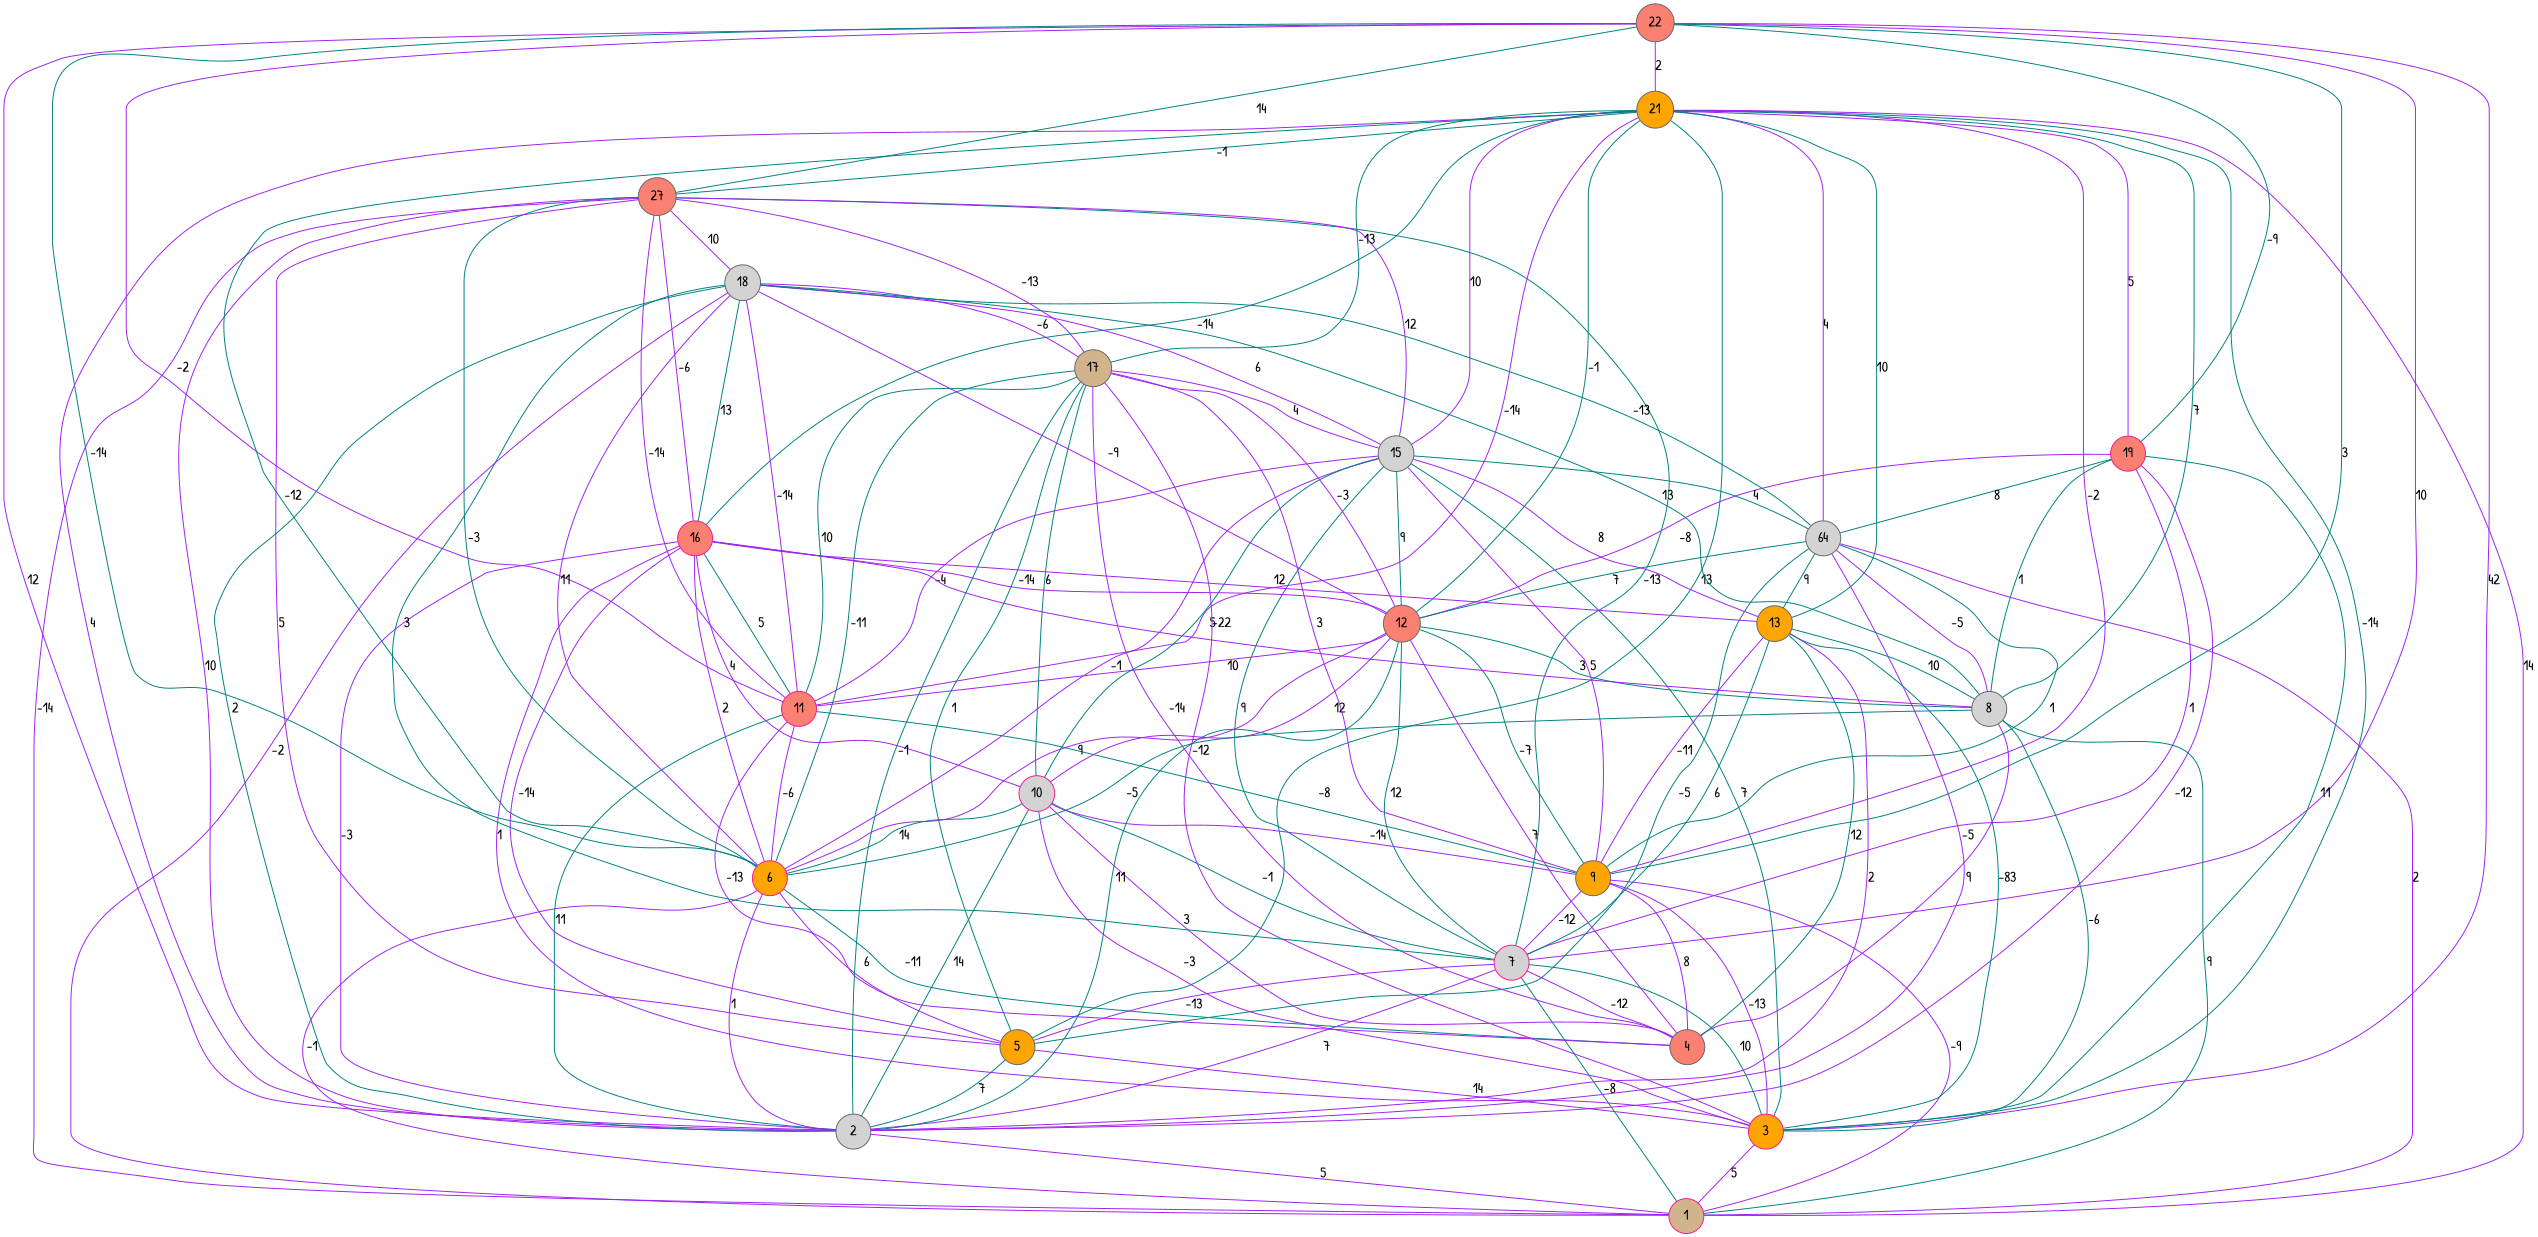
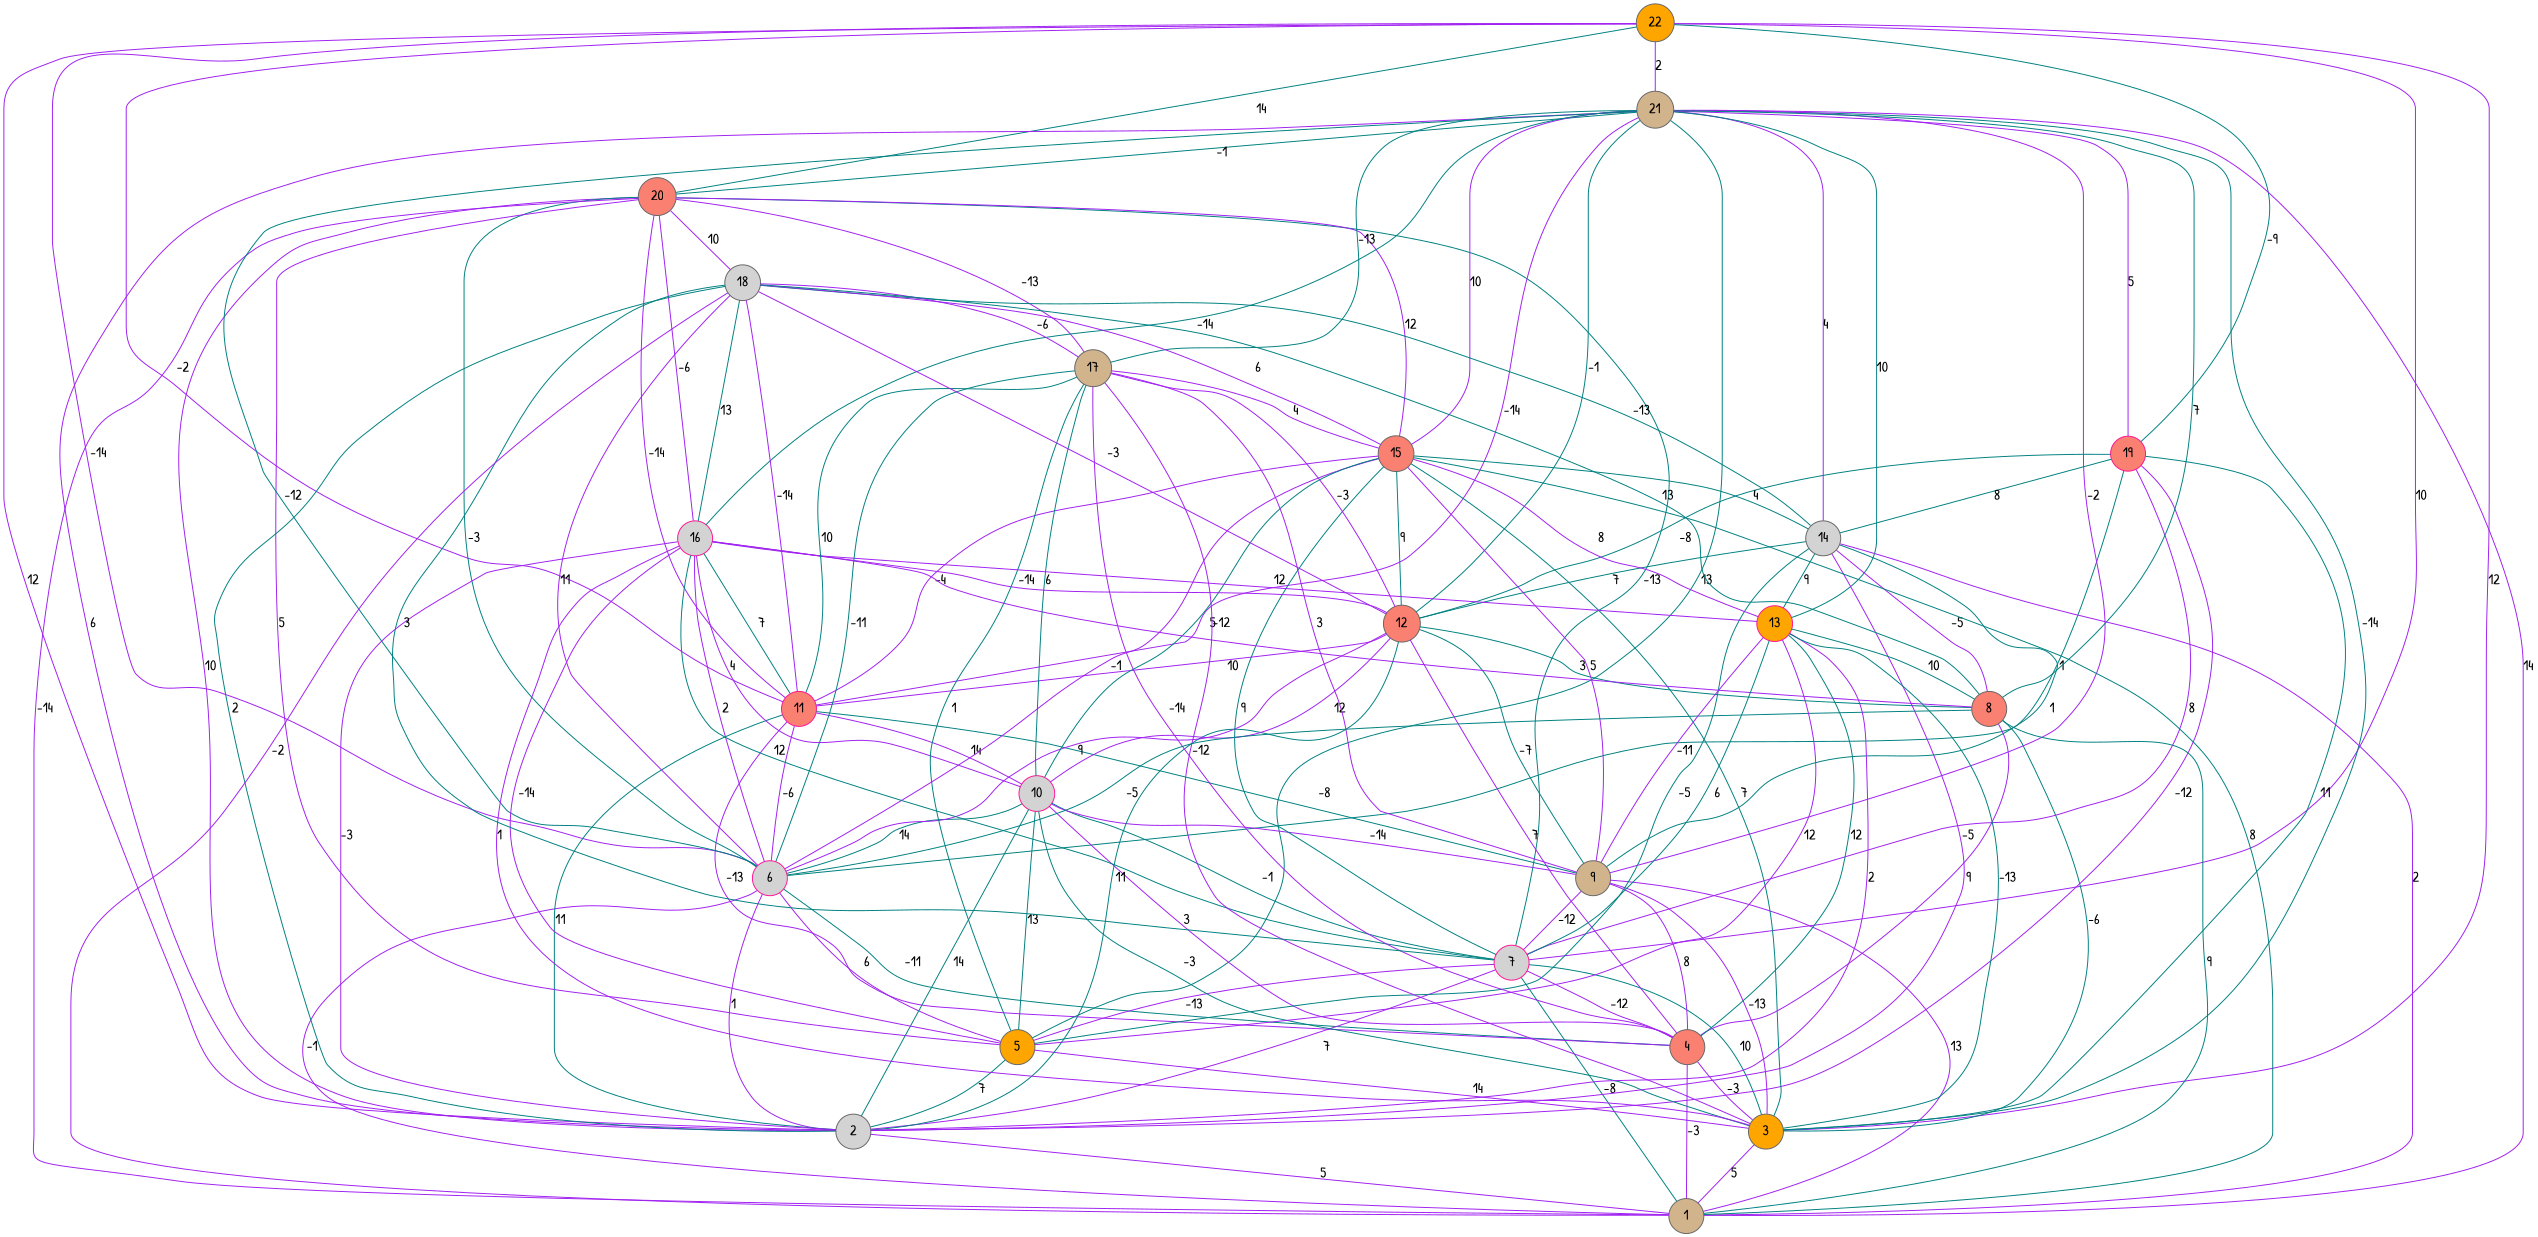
  graph {
    fontname="Patrick Hand"
    node [color=gray40 fillcolor=lightgrey fontname="Patrick Hand" shape=circle style=filled]
    edge [color=purple fontname="Patrick Hand"]
-   22 [fillcolor=salmon]
+   22 [fillcolor=orange]
    2
-   3 [color=deeppink fillcolor=orange]
-   6 [color=deeppink fillcolor=orange]
+   3 [fillcolor=orange]
+   6 [color=deeppink]
    7 [color=deeppink]
-   9 [fillcolor=orange]
+   9 [fillcolor=tan]
    11 [color=deeppink fillcolor=salmon]
    19 [color=deeppink fillcolor=salmon]
-   20 [fillcolor=salmon label=27]
-   21 [fillcolor=orange]
-   1 [color=deeppink fillcolor=tan]
+   20 [fillcolor=salmon]
+   21 [fillcolor=tan]
+   1 [fillcolor=tan]
    5 [fillcolor=orange]
    4 [fillcolor=salmon]
    10 [color=deeppink]
    12 [fillcolor=salmon]
-   14 [label=64]
-   15
-   16 [color=deeppink fillcolor=salmon]
+   14
+   15 [fillcolor=salmon]
+   16 [color=deeppink]
    17 [fillcolor=tan]
    18
-   8
-   13 [fillcolor=orange]
+   8 [fillcolor=salmon]
+   13 [color=deeppink fillcolor=orange]
    22 -- 2 [label=12]
-   22 -- 3 [label=42]
-   22 -- 6 [color=teal label=-14]
+   22 -- 3 [label=12]
+   22 -- 6 [label=-14]
    22 -- 7 [label=10]
-   22 -- 9 [color=teal label=3]
    22 -- 11 [label=-2]
    22 -- 19 [color=teal label=-9]
    22 -- 20 [color=teal label=14]
    22 -- 21 [label=2]
    2 -- 1 [label=5]
    3 -- 1 [label=5]
    6 -- 2 [label=1]
    6 -- 1 [label=-1]
    6 -- 5 [label=6]
    6 -- 4 [color=teal label=-11]
    7 -- 2 [label=7]
    7 -- 3 [color=teal label=10]
    7 -- 1 [color=teal label=-8]
    7 -- 5 [label=-13]
    7 -- 4 [label=-12]
    9 -- 3 [label=-13]
    9 -- 7 [label=-12]
-   9 -- 1 [label=-9]
+   9 -- 1 [label=13]
    9 -- 4 [label=8]
    11 -- 2 [color=teal label=11]
    11 -- 6 [label=-6]
    11 -- 9 [color=teal label=-8]
    11 -- 4 [label=-13]
+   11 -- 10 [label=14]
    19 -- 2 [label=-12]
    19 -- 3 [color=teal label=11]
-   19 -- 8 [color=teal label=1]
-   19 -- 7 [label=1]
-   19 -- 12 [label=-8]
+   19 -- 6 [color=teal label=1]
+   19 -- 7 [label=8]
+   19 -- 12 [color=teal label=-8]
    19 -- 14 [color=teal label=8]
    20 -- 2 [label=10]
    20 -- 6 [color=teal label=-3]
    20 -- 7 [color=teal label=-13]
    20 -- 11 [label=-14]
    20 -- 1 [label=-14]
    20 -- 5 [label=5]
    20 -- 15 [label=12]
    20 -- 16 [label=-6]
    20 -- 17 [label=-13]
    20 -- 18 [label=10]
-   21 -- 2 [label=4]
+   21 -- 2 [label=6]
    21 -- 3 [color=teal label=-14]
    21 -- 6 [color=teal label=-12]
    21 -- 9 [label=-2]
    21 -- 11 [label=-14]
    21 -- 19 [label=5]
    21 -- 20 [color=teal label=-1]
    21 -- 1 [label=14]
    21 -- 5 [color=teal label=13]
    21 -- 12 [color=teal label=-1]
    21 -- 14 [label=4]
    21 -- 15 [label=10]
    21 -- 16 [color=teal label=-14]
    21 -- 17 [color=teal label=-13]
    21 -- 8 [color=teal label=7]
    21 -- 13 [color=teal label=10]
    5 -- 2 [color=teal label=7]
    5 -- 3 [label=14]
+   4 -- 3 [label=-3]
+   4 -- 1 [label=-3]
    10 -- 2 [color=teal label=14]
-   10 -- 3 [label=-3]
+   10 -- 3 [color=teal label=-3]
    10 -- 6 [color=teal label=14]
    10 -- 7 [color=teal label=-1]
    10 -- 9 [label=-14]
+   10 -- 5 [color=teal label=13]
    10 -- 4 [label=3]
    12 -- 2 [color=teal label=11]
    12 -- 6 [label=9]
    12 -- 9 [color=teal label=-7]
    12 -- 11 [label=10]
    12 -- 4 [label=7]
    12 -- 10 [label=12]
    12 -- 8 [color=teal label=3]
    14 -- 2 [label=-5]
    14 -- 9 [color=teal label=1]
    14 -- 1 [label=2]
    14 -- 5 [color=teal label=-5]
    14 -- 12 [color=teal label=7]
    14 -- 8 [label=-5]
    14 -- 13 [color=teal label=9]
    15 -- 3 [color=teal label=7]
    15 -- 6 [label=-1]
    15 -- 7 [color=teal label=9]
    15 -- 9 [label=5]
    15 -- 11 [label=-4]
+   15 -- 1 [color=teal label=8]
    15 -- 10 [color=teal label=5]
    15 -- 12 [color=teal label=9]
    15 -- 14 [color=teal label=4]
    15 -- 13 [label=8]
    16 -- 2 [label=-3]
    16 -- 3 [label=1]
    16 -- 6 [label=2]
-   12 -- 7 [color=teal label=12]
-   16 -- 11 [color=teal label=5]
+   16 -- 7 [color=teal label=12]
+   16 -- 11 [color=teal label=7]
    16 -- 5 [label=-14]
    16 -- 10 [label=4]
    16 -- 12 [label=-14]
-   16 -- 8 [label=-22]
+   16 -- 8 [label=-12]
    16 -- 13 [label=12]
-   17 -- 2 [color=teal label=-1]
    17 -- 3 [label=-12]
    17 -- 6 [color=teal label=-11]
    17 -- 9 [label=3]
    17 -- 11 [color=teal label=10]
    17 -- 5 [color=teal label=1]
    17 -- 4 [label=-14]
    17 -- 10 [color=teal label=6]
    17 -- 12 [label=-3]
    17 -- 15 [label=4]
    18 -- 2 [color=teal label=2]
    18 -- 6 [label=11]
    18 -- 7 [color=teal label=3]
    18 -- 11 [label=-14]
    18 -- 1 [label=-2]
-   18 -- 12 [label=-9]
+   18 -- 12 [label=-3]
    18 -- 14 [color=teal label=-13]
    18 -- 15 [label=6]
    18 -- 16 [color=teal label=13]
    18 -- 17 [label=-6]
    18 -- 8 [color=teal label=13]
    8 -- 3 [color=teal label=-6]
    8 -- 6 [color=teal label=-5]
    8 -- 1 [color=teal label=9]
    8 -- 4 [label=9]
    13 -- 2 [label=2]
-   13 -- 3 [color=teal label=-83]
+   13 -- 3 [color=teal label=-13]
    13 -- 7 [color=teal label=6]
    13 -- 9 [label=-11]
+   13 -- 5 [label=12]
    13 -- 4 [color=teal label=12]
    13 -- 8 [color=teal label=10]
  }
